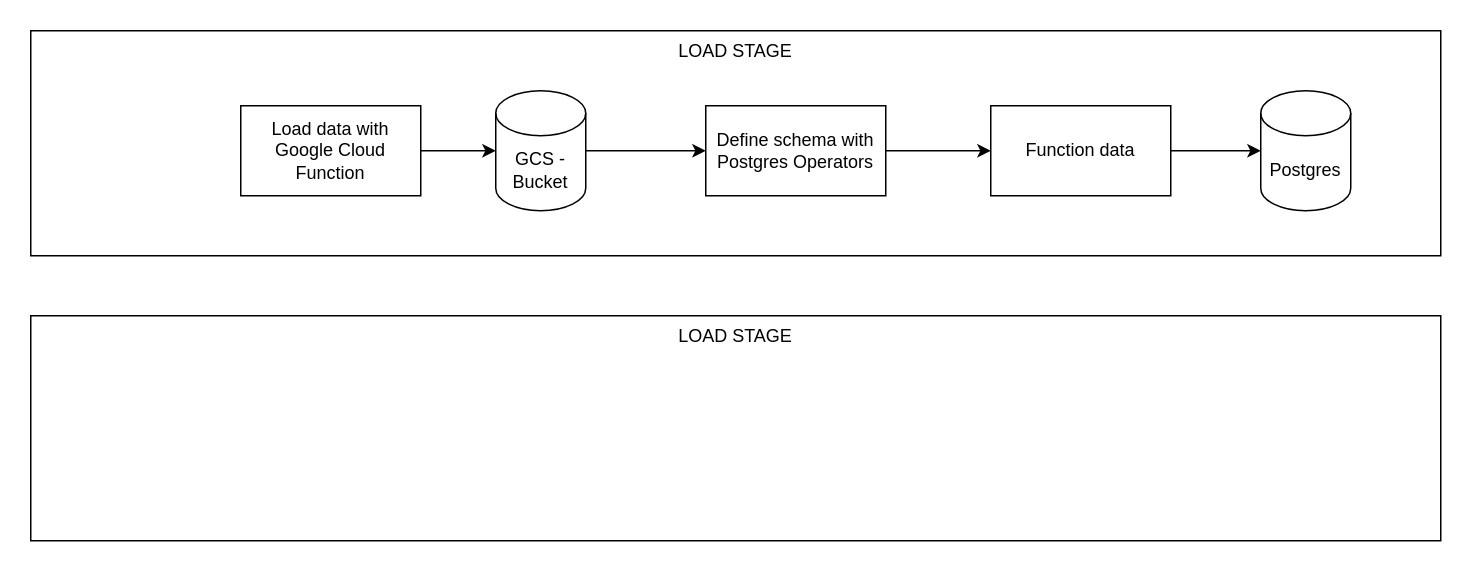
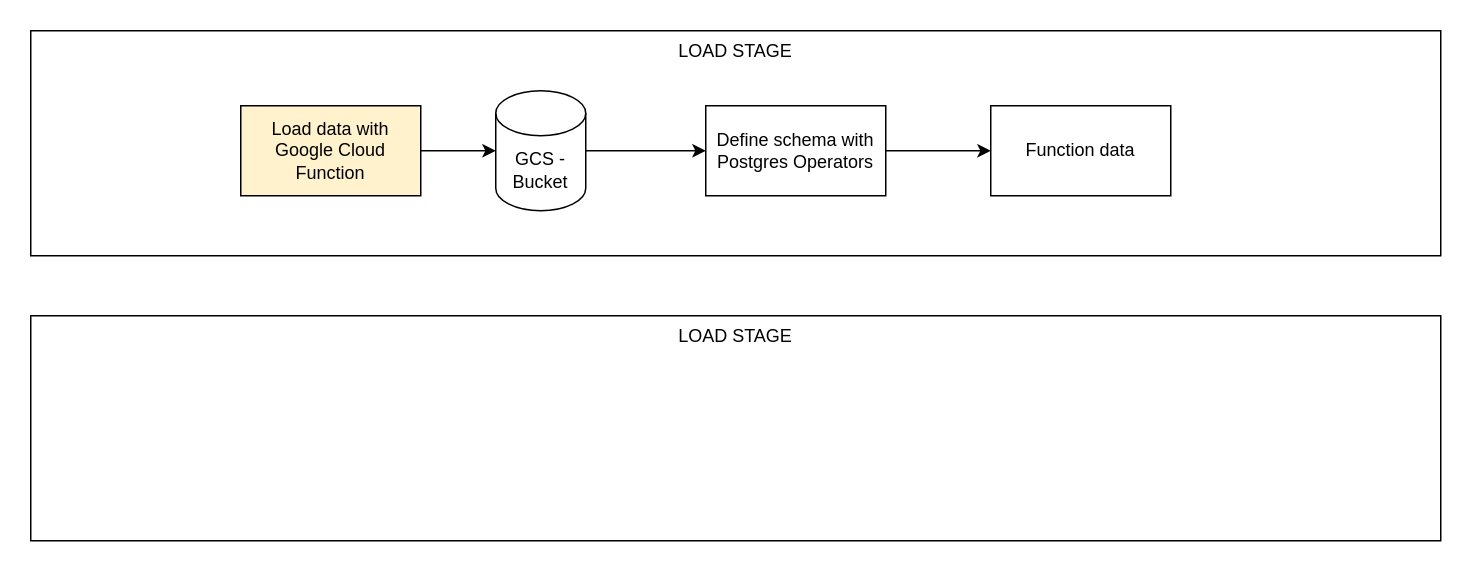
  <mxCell id="0" />
  <mxCell id="1" parent="0" />
  <mxCell id="2" value="LOAD STAGE" style="rounded=0;whiteSpace=wrap;html=1;verticalAlign=top;" vertex="1" parent="1"><mxGeometry x="20" y="20" width="940" height="150" as="geometry" /></mxCell>
  <mxCell id="3" style="edgeStyle=orthogonalEdgeStyle;rounded=0;orthogonalLoop=1;jettySize=auto;html=1;" parent="1" source="4" target="7" edge="1"><mxGeometry relative="1" as="geometry" /></mxCell>
  <mxCell id="4" value="Define schema with Postgres Operators" style="rounded=0;whiteSpace=wrap;html=1;" parent="1" vertex="1"><mxGeometry x="470" y="70" width="120" height="60" as="geometry" /></mxCell>
- <mxCell id="5" value="Postgres" style="shape=cylinder3;whiteSpace=wrap;html=1;boundedLbl=1;backgroundOutline=1;size=15;" parent="1" vertex="1"><mxGeometry x="840" y="60" width="60" height="80" as="geometry" /></mxCell>
- <mxCell id="6" style="edgeStyle=orthogonalEdgeStyle;rounded=0;orthogonalLoop=1;jettySize=auto;html=1;exitX=1;exitY=0.5;exitDx=0;exitDy=0;entryX=0;entryY=0.5;entryDx=0;entryDy=0;entryPerimeter=0;" parent="1" source="7" target="5" edge="1"><mxGeometry relative="1" as="geometry" /></mxCell>
  <mxCell id="7" value="Function data" style="rounded=0;whiteSpace=wrap;html=1;" parent="1" vertex="1"><mxGeometry x="660" y="70" width="120" height="60" as="geometry" /></mxCell>
  <mxCell id="8" style="edgeStyle=orthogonalEdgeStyle;rounded=0;orthogonalLoop=1;jettySize=auto;html=1;entryX=0;entryY=0.5;entryDx=0;entryDy=0;exitX=1;exitY=0.5;exitDx=0;exitDy=0;exitPerimeter=0;" parent="1" source="9" target="4" edge="1"><mxGeometry relative="1" as="geometry"><mxPoint x="420" y="100" as="sourcePoint" /></mxGeometry></mxCell>
  <mxCell id="9" value="GCS - Bucket" style="shape=cylinder3;whiteSpace=wrap;html=1;boundedLbl=1;backgroundOutline=1;size=15;" vertex="1" parent="1"><mxGeometry x="330" y="60" width="60" height="80" as="geometry" /></mxCell>
  <mxCell id="10" style="edgeStyle=orthogonalEdgeStyle;rounded=0;orthogonalLoop=1;jettySize=auto;html=1;entryX=0;entryY=0.5;entryDx=0;entryDy=0;entryPerimeter=0;" edge="1" parent="1" source="11" target="9"><mxGeometry relative="1" as="geometry" /></mxCell>
- <mxCell id="11" value="Load data with&lt;br&gt;Google Cloud Function" style="rounded=0;whiteSpace=wrap;html=1;" vertex="1" parent="1"><mxGeometry x="160" y="70" width="120" height="60" as="geometry" /></mxCell>
+ <mxCell id="11" value="Load data with&lt;br&gt;Google Cloud Function" style="rounded=0;whiteSpace=wrap;html=1;fillColor=#fff2cc;" vertex="1" parent="1"><mxGeometry x="160" y="70" width="120" height="60" as="geometry" /></mxCell>
  <mxCell id="12" value="LOAD STAGE" style="rounded=0;whiteSpace=wrap;html=1;verticalAlign=top;" vertex="1" parent="1"><mxGeometry x="20" y="210" width="940" height="150" as="geometry" /></mxCell>
